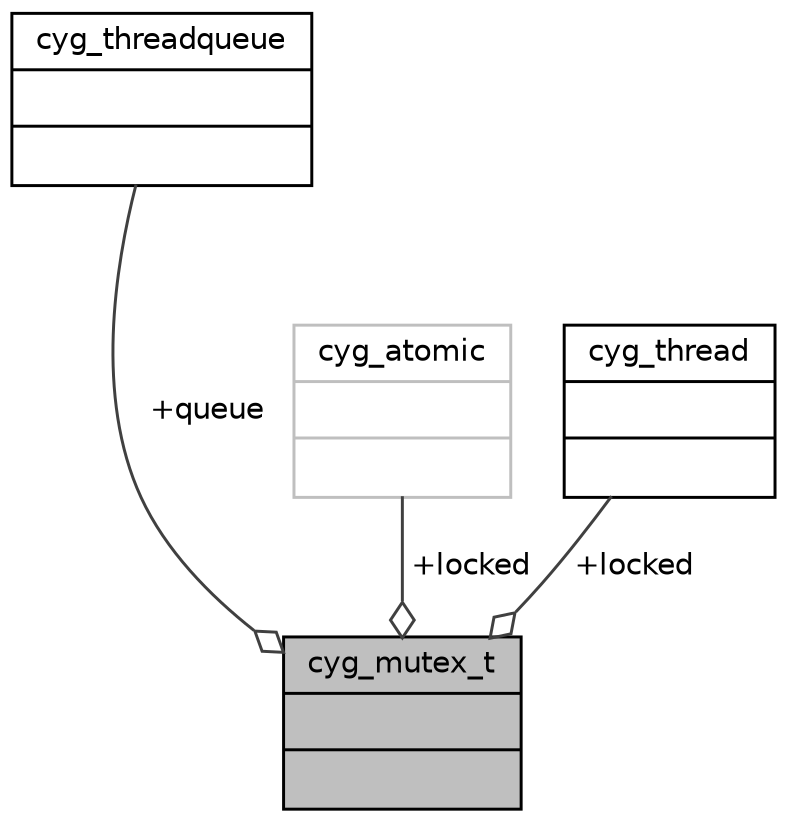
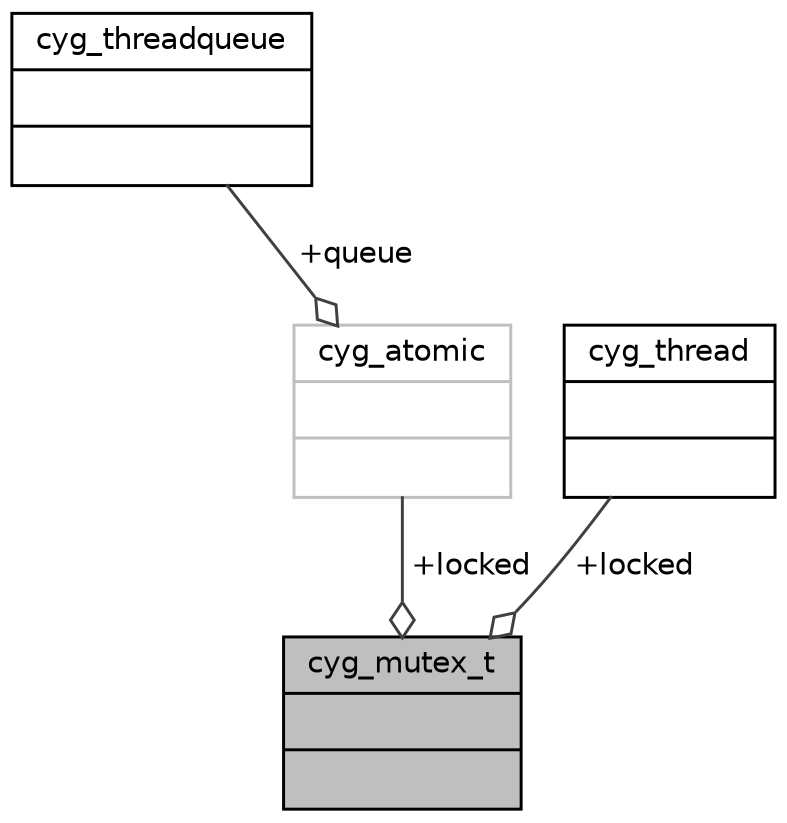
  digraph {
    node [color=black fillcolor=white fontname=Helvetica fontsize=10 shape=record style=filled]
    edge [arrowhead=odiamond color=grey25 fontname=Helvetica fontsize=10 labelfontname=Helvetica labelfontsize=10 style=solid]
    n1 [fillcolor=grey75 fontcolor=black height=0.2 label="{cyg_mutex_t\n||}" width=0.4]
    n2 [height=0.2 label="{cyg_threadqueue\n||}" width=0.4]
    n3 [height=0.2 label="{cyg_thread\n||}" width=0.4]
    n4 [color=grey75 height=0.2 label="{cyg_atomic\n||}" width=0.4]
-   n2 -> n1 [label=" +queue"]
+   n2 -> n4 [label=" +queue"]
    n3 -> n1 [label=" +locked"]
    n4 -> n1 [label=" +locked"]
  }
